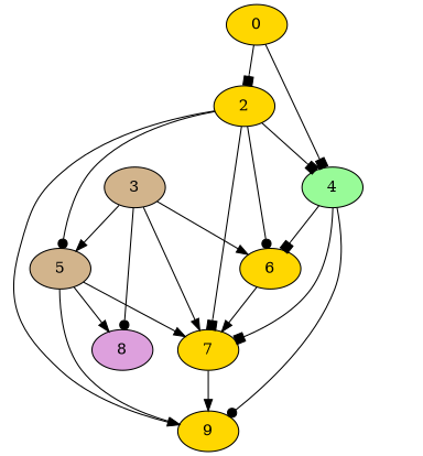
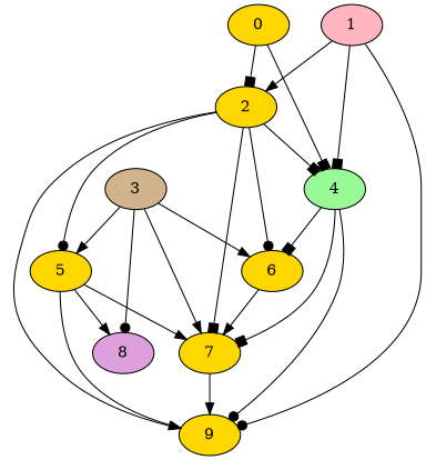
  digraph {
    node [Weight=45 fillcolor=gold style=filled]
    edge [Weight=3 arrowhead=normal]
    2 [Weight=204]
    0
    4 [Weight=113 fillcolor=palegreen]
    9 [Weight=226]
-   5 [Weight=226 fillcolor=tan]
+   5 [Weight=226]
    6 [Weight=136]
    7 [Weight=158]
    8 [fillcolor=plum]
+   1 [fillcolor=lightpink]
    3 [Weight=91 fillcolor=tan]
    2 -> 4 [arrowhead=box]
    2 -> 9 [Weight=10]
    2 -> 5 [Weight=7 arrowhead=dot]
    2 -> 6 [Weight=2 arrowhead=dot]
    2 -> 7 [arrowhead=box]
    0 -> 2 [Weight=6 arrowhead=box]
    0 -> 4 [Weight=4 arrowhead=box]
    4 -> 9 [Weight=7 arrowhead=dot]
    4 -> 6 [Weight=5 arrowhead=box]
    4 -> 7 [Weight=2 arrowhead=box]
    5 -> 9 [Weight=4]
    5 -> 7 [Weight=9]
    5 -> 8 [Weight=10]
    6 -> 7 [Weight=5]
    7 -> 9 [Weight=7]
+   1 -> 2
+   1 -> 4 [Weight=6 arrowhead=box]
+   1 -> 9 [Weight=4 arrowhead=dot]
    3 -> 5
    3 -> 6 [Weight=4]
    3 -> 7 [Weight=2]
    3 -> 8 [Weight=10 arrowhead=dot]
  }
